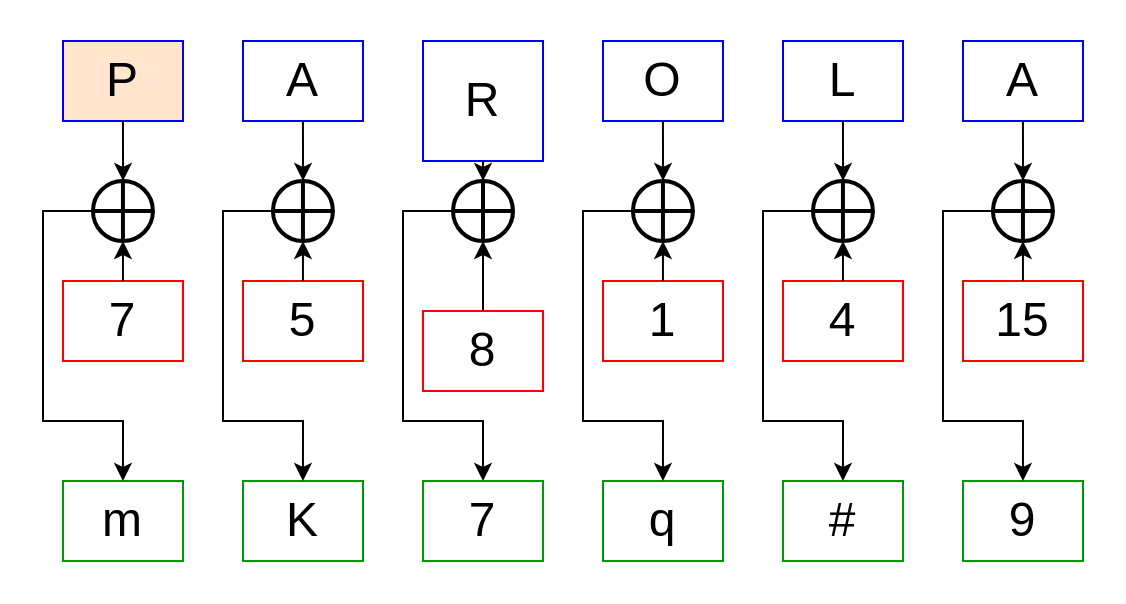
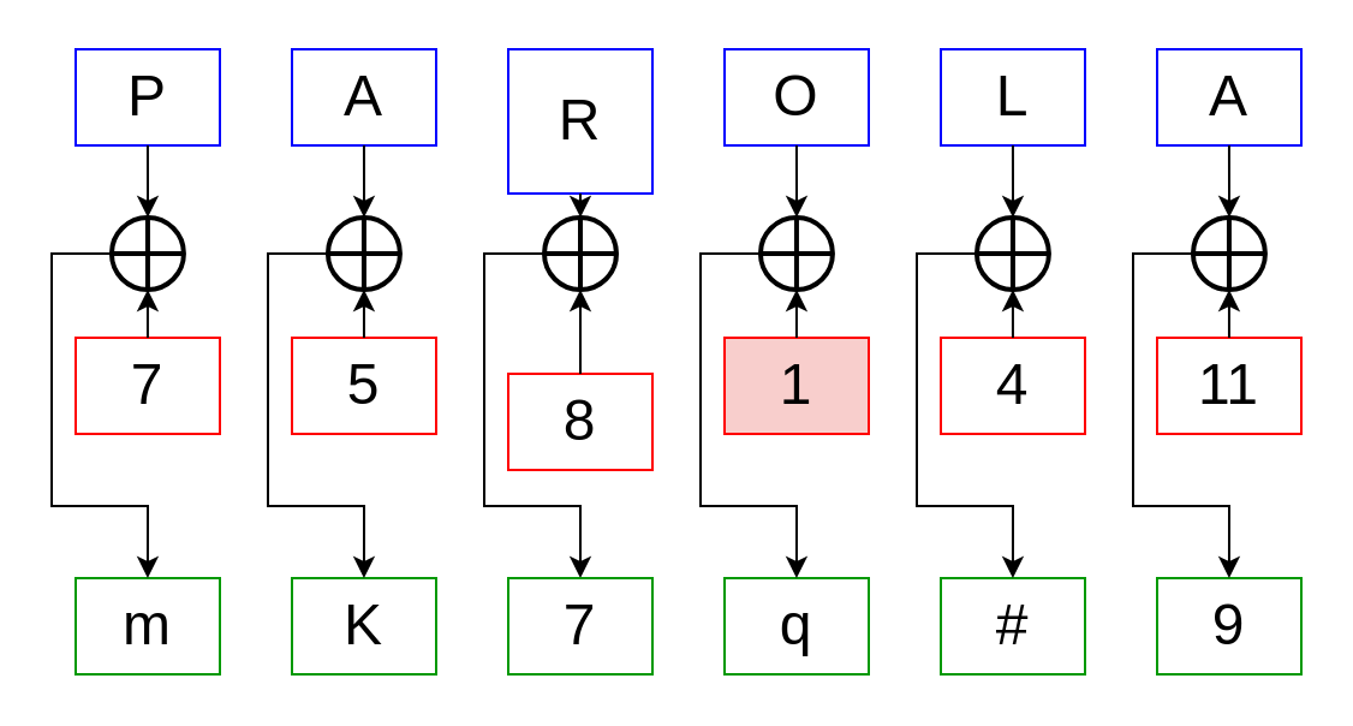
  <mxCell id="0" />
  <mxCell id="1" parent="0" />
  <mxCell id="2" value="&lt;font style=&quot;font-size: 24px;&quot;&gt;7&lt;/font&gt;" style="rounded=0;whiteSpace=wrap;html=1;strokeColor=light-dark(#FF0000,#FF0000);" vertex="1" parent="1"><mxGeometry x="31" y="140" width="60" height="40" as="geometry" /></mxCell>
  <mxCell id="3" value="&lt;font style=&quot;font-size: 24px;&quot;&gt;5&lt;/font&gt;" style="rounded=0;whiteSpace=wrap;html=1;strokeColor=light-dark(#FF0000,#FF0000);" vertex="1" parent="1"><mxGeometry x="121" y="140" width="60" height="40" as="geometry" /></mxCell>
  <mxCell id="4" value="&lt;span style=&quot;font-size: 24px;&quot;&gt;8&lt;/span&gt;" style="rounded=0;whiteSpace=wrap;html=1;strokeColor=light-dark(#FF0000,#FF0000);" vertex="1" parent="1"><mxGeometry x="211" y="155" width="60" height="40" as="geometry" /></mxCell>
- <mxCell id="5" value="&lt;font style=&quot;font-size: 24px;&quot;&gt;1&lt;/font&gt;" style="rounded=0;whiteSpace=wrap;html=1;strokeColor=light-dark(#FF0000,#FF0000);" vertex="1" parent="1"><mxGeometry x="301" y="140" width="60" height="40" as="geometry" /></mxCell>
+ <mxCell id="5" value="&lt;font style=&quot;font-size: 24px;&quot;&gt;1&lt;/font&gt;" style="rounded=0;whiteSpace=wrap;html=1;strokeColor=light-dark(#FF0000,#FF0000);fillColor=#f8cecc;" vertex="1" parent="1"><mxGeometry x="301" y="140" width="60" height="40" as="geometry" /></mxCell>
  <mxCell id="6" value="&lt;font style=&quot;font-size: 24px;&quot;&gt;4&lt;/font&gt;" style="rounded=0;whiteSpace=wrap;html=1;strokeColor=light-dark(#FF0000,#FF0000);" vertex="1" parent="1"><mxGeometry x="391" y="140" width="60" height="40" as="geometry" /></mxCell>
- <mxCell id="7" value="&lt;span style=&quot;font-size: 24px;&quot;&gt;15&lt;/span&gt;" style="rounded=0;whiteSpace=wrap;html=1;strokeColor=light-dark(#FF0000,#FF0000);" vertex="1" parent="1"><mxGeometry x="481" y="140" width="60" height="40" as="geometry" /></mxCell>
- <mxCell id="8" value="&lt;font style=&quot;font-size: 24px;&quot;&gt;P&lt;/font&gt;" style="rounded=0;whiteSpace=wrap;html=1;strokeColor=light-dark(#0000FF,#1E90FF);fillColor=#ffe6cc;" vertex="1" parent="1"><mxGeometry x="31" y="20" width="60" height="40" as="geometry" /></mxCell>
+ <mxCell id="7" value="&lt;span style=&quot;font-size: 24px;&quot;&gt;11&lt;/span&gt;" style="rounded=0;whiteSpace=wrap;html=1;strokeColor=light-dark(#FF0000,#FF0000);" vertex="1" parent="1"><mxGeometry x="481" y="140" width="60" height="40" as="geometry" /></mxCell>
+ <mxCell id="8" value="&lt;font style=&quot;font-size: 24px;&quot;&gt;P&lt;/font&gt;" style="rounded=0;whiteSpace=wrap;html=1;strokeColor=light-dark(#0000FF,#1E90FF);" vertex="1" parent="1"><mxGeometry x="31" y="20" width="60" height="40" as="geometry" /></mxCell>
  <mxCell id="9" value="&lt;font style=&quot;font-size: 24px;&quot;&gt;A&lt;/font&gt;" style="rounded=0;whiteSpace=wrap;html=1;strokeColor=light-dark(#0000FF,#1E90FF);" vertex="1" parent="1"><mxGeometry x="121" y="20" width="60" height="40" as="geometry" /></mxCell>
  <mxCell id="10" value="&lt;span style=&quot;font-size: 24px;&quot;&gt;R&lt;/span&gt;" style="rounded=0;whiteSpace=wrap;html=1;strokeColor=light-dark(#0000FF,#1E90FF);" vertex="1" parent="1"><mxGeometry x="211" y="20" width="60" height="60" as="geometry" /></mxCell>
  <mxCell id="11" value="&lt;font style=&quot;font-size: 24px;&quot;&gt;O&lt;/font&gt;" style="rounded=0;whiteSpace=wrap;html=1;strokeColor=light-dark(#0000FF,#1E90FF);" vertex="1" parent="1"><mxGeometry x="301" y="20" width="60" height="40" as="geometry" /></mxCell>
  <mxCell id="12" value="&lt;font style=&quot;font-size: 24px;&quot;&gt;L&lt;/font&gt;" style="rounded=0;whiteSpace=wrap;html=1;strokeColor=light-dark(#0000FF,#1E90FF);" vertex="1" parent="1"><mxGeometry x="391" y="20" width="60" height="40" as="geometry" /></mxCell>
  <mxCell id="13" value="&lt;span style=&quot;font-size: 24px;&quot;&gt;A&lt;/span&gt;" style="rounded=0;whiteSpace=wrap;html=1;strokeColor=light-dark(#0000FF,#1E90FF);" vertex="1" parent="1"><mxGeometry x="481" y="20" width="60" height="40" as="geometry" /></mxCell>
  <mxCell id="14" style="edgeStyle=orthogonalEdgeStyle;rounded=0;orthogonalLoop=1;jettySize=auto;html=1;entryX=0.5;entryY=0;entryDx=0;entryDy=0;exitX=0.145;exitY=0.855;exitDx=0;exitDy=0;exitPerimeter=0;" edge="1" parent="1" source="15" target="18"><mxGeometry relative="1" as="geometry"><mxPoint x="221" y="110" as="sourcePoint" /><Array as="points"><mxPoint x="201" y="105" /><mxPoint x="201" y="210" /><mxPoint x="241" y="210" /></Array></mxGeometry></mxCell>
  <mxCell id="15" value="" style="verticalLabelPosition=bottom;verticalAlign=top;html=1;shape=mxgraph.flowchart.or;rotation=45;strokeWidth=2;" vertex="1" parent="1"><mxGeometry x="226" y="90" width="30" height="30" as="geometry" /></mxCell>
  <mxCell id="16" value="&lt;font style=&quot;font-size: 24px;&quot;&gt;m&lt;/font&gt;" style="rounded=0;whiteSpace=wrap;html=1;strokeColor=light-dark(#009900,#009900);" vertex="1" parent="1"><mxGeometry x="31" y="240" width="60" height="40" as="geometry" /></mxCell>
  <mxCell id="17" value="&lt;font style=&quot;font-size: 24px;&quot;&gt;K&lt;/font&gt;" style="rounded=0;whiteSpace=wrap;html=1;strokeColor=light-dark(#009900,#009900);" vertex="1" parent="1"><mxGeometry x="121" y="240" width="60" height="40" as="geometry" /></mxCell>
  <mxCell id="18" value="&lt;span style=&quot;font-size: 24px;&quot;&gt;7&lt;/span&gt;" style="rounded=0;whiteSpace=wrap;html=1;strokeColor=light-dark(#009900,#009900);" vertex="1" parent="1"><mxGeometry x="211" y="240" width="60" height="40" as="geometry" /></mxCell>
  <mxCell id="19" value="&lt;font style=&quot;font-size: 24px;&quot;&gt;q&lt;/font&gt;" style="rounded=0;whiteSpace=wrap;html=1;strokeColor=light-dark(#009900,#009900);" vertex="1" parent="1"><mxGeometry x="301" y="240" width="60" height="40" as="geometry" /></mxCell>
  <mxCell id="20" value="&lt;font style=&quot;font-size: 24px;&quot;&gt;#&lt;/font&gt;" style="rounded=0;whiteSpace=wrap;html=1;strokeColor=light-dark(#009900,#009900);" vertex="1" parent="1"><mxGeometry x="391" y="240" width="60" height="40" as="geometry" /></mxCell>
  <mxCell id="21" value="&lt;span style=&quot;font-size: 24px;&quot;&gt;9&lt;/span&gt;" style="rounded=0;whiteSpace=wrap;html=1;strokeColor=light-dark(#009900,#009900);" vertex="1" parent="1"><mxGeometry x="481" y="240" width="60" height="40" as="geometry" /></mxCell>
  <mxCell id="22" style="edgeStyle=orthogonalEdgeStyle;rounded=0;orthogonalLoop=1;jettySize=auto;html=1;" edge="1" parent="1" source="4"><mxGeometry relative="1" as="geometry"><mxPoint x="241" y="120" as="targetPoint" /></mxGeometry></mxCell>
  <mxCell id="23" style="edgeStyle=orthogonalEdgeStyle;rounded=0;orthogonalLoop=1;jettySize=auto;html=1;entryX=0.145;entryY=0.145;entryDx=0;entryDy=0;entryPerimeter=0;" edge="1" parent="1" source="10" target="15"><mxGeometry relative="1" as="geometry"><Array as="points"><mxPoint x="241" y="80" /><mxPoint x="241" y="80" /></Array></mxGeometry></mxCell>
  <mxCell id="24" style="edgeStyle=orthogonalEdgeStyle;rounded=0;orthogonalLoop=1;jettySize=auto;html=1;entryX=0.5;entryY=0;entryDx=0;entryDy=0;exitX=0.145;exitY=0.855;exitDx=0;exitDy=0;exitPerimeter=0;" edge="1" parent="1" source="25"><mxGeometry relative="1" as="geometry"><mxPoint x="40.97" y="110" as="sourcePoint" /><mxPoint x="60.97" y="240" as="targetPoint" /><Array as="points"><mxPoint x="20.97" y="105" /><mxPoint x="20.97" y="210" /><mxPoint x="60.97" y="210" /></Array></mxGeometry></mxCell>
  <mxCell id="25" value="" style="verticalLabelPosition=bottom;verticalAlign=top;html=1;shape=mxgraph.flowchart.or;rotation=45;strokeWidth=2;" vertex="1" parent="1"><mxGeometry x="45.97" y="90" width="30" height="30" as="geometry" /></mxCell>
  <mxCell id="26" style="edgeStyle=orthogonalEdgeStyle;rounded=0;orthogonalLoop=1;jettySize=auto;html=1;" edge="1" parent="1"><mxGeometry relative="1" as="geometry"><mxPoint x="60.97" y="140" as="sourcePoint" /><mxPoint x="60.97" y="120" as="targetPoint" /></mxGeometry></mxCell>
  <mxCell id="27" style="edgeStyle=orthogonalEdgeStyle;rounded=0;orthogonalLoop=1;jettySize=auto;html=1;entryX=0.145;entryY=0.145;entryDx=0;entryDy=0;entryPerimeter=0;" edge="1" parent="1" target="25"><mxGeometry relative="1" as="geometry"><mxPoint x="60.97" y="60" as="sourcePoint" /><Array as="points"><mxPoint x="60.97" y="80" /><mxPoint x="60.97" y="80" /></Array></mxGeometry></mxCell>
  <mxCell id="28" style="edgeStyle=orthogonalEdgeStyle;rounded=0;orthogonalLoop=1;jettySize=auto;html=1;entryX=0.5;entryY=0;entryDx=0;entryDy=0;exitX=0.145;exitY=0.855;exitDx=0;exitDy=0;exitPerimeter=0;" edge="1" parent="1" source="29"><mxGeometry relative="1" as="geometry"><mxPoint x="130.97" y="110" as="sourcePoint" /><mxPoint x="150.97" y="240" as="targetPoint" /><Array as="points"><mxPoint x="110.97" y="105" /><mxPoint x="110.97" y="210" /><mxPoint x="150.97" y="210" /></Array></mxGeometry></mxCell>
  <mxCell id="29" value="" style="verticalLabelPosition=bottom;verticalAlign=top;html=1;shape=mxgraph.flowchart.or;rotation=45;strokeWidth=2;" vertex="1" parent="1"><mxGeometry x="135.97" y="90" width="30" height="30" as="geometry" /></mxCell>
  <mxCell id="30" style="edgeStyle=orthogonalEdgeStyle;rounded=0;orthogonalLoop=1;jettySize=auto;html=1;" edge="1" parent="1"><mxGeometry relative="1" as="geometry"><mxPoint x="150.97" y="140" as="sourcePoint" /><mxPoint x="150.97" y="120" as="targetPoint" /></mxGeometry></mxCell>
  <mxCell id="31" style="edgeStyle=orthogonalEdgeStyle;rounded=0;orthogonalLoop=1;jettySize=auto;html=1;entryX=0.145;entryY=0.145;entryDx=0;entryDy=0;entryPerimeter=0;" edge="1" parent="1" target="29"><mxGeometry relative="1" as="geometry"><mxPoint x="150.97" y="60" as="sourcePoint" /><Array as="points"><mxPoint x="150.97" y="80" /><mxPoint x="150.97" y="80" /></Array></mxGeometry></mxCell>
  <mxCell id="32" style="edgeStyle=orthogonalEdgeStyle;rounded=0;orthogonalLoop=1;jettySize=auto;html=1;entryX=0.5;entryY=0;entryDx=0;entryDy=0;exitX=0.145;exitY=0.855;exitDx=0;exitDy=0;exitPerimeter=0;" edge="1" parent="1" source="33"><mxGeometry relative="1" as="geometry"><mxPoint x="310.97" y="110" as="sourcePoint" /><mxPoint x="330.97" y="240" as="targetPoint" /><Array as="points"><mxPoint x="290.97" y="105" /><mxPoint x="290.97" y="210" /><mxPoint x="330.97" y="210" /></Array></mxGeometry></mxCell>
  <mxCell id="33" value="" style="verticalLabelPosition=bottom;verticalAlign=top;html=1;shape=mxgraph.flowchart.or;rotation=45;strokeWidth=2;" vertex="1" parent="1"><mxGeometry x="315.97" y="90" width="30" height="30" as="geometry" /></mxCell>
  <mxCell id="34" style="edgeStyle=orthogonalEdgeStyle;rounded=0;orthogonalLoop=1;jettySize=auto;html=1;" edge="1" parent="1"><mxGeometry relative="1" as="geometry"><mxPoint x="330.97" y="140" as="sourcePoint" /><mxPoint x="330.97" y="120" as="targetPoint" /></mxGeometry></mxCell>
  <mxCell id="35" style="edgeStyle=orthogonalEdgeStyle;rounded=0;orthogonalLoop=1;jettySize=auto;html=1;entryX=0.145;entryY=0.145;entryDx=0;entryDy=0;entryPerimeter=0;" edge="1" parent="1" target="33"><mxGeometry relative="1" as="geometry"><mxPoint x="330.97" y="60" as="sourcePoint" /><Array as="points"><mxPoint x="330.97" y="80" /><mxPoint x="330.97" y="80" /></Array></mxGeometry></mxCell>
  <mxCell id="36" style="edgeStyle=orthogonalEdgeStyle;rounded=0;orthogonalLoop=1;jettySize=auto;html=1;entryX=0.5;entryY=0;entryDx=0;entryDy=0;exitX=0.145;exitY=0.855;exitDx=0;exitDy=0;exitPerimeter=0;" edge="1" parent="1" source="37"><mxGeometry relative="1" as="geometry"><mxPoint x="400.97" y="110" as="sourcePoint" /><mxPoint x="420.97" y="240" as="targetPoint" /><Array as="points"><mxPoint x="380.97" y="105" /><mxPoint x="380.97" y="210" /><mxPoint x="420.97" y="210" /></Array></mxGeometry></mxCell>
  <mxCell id="37" value="" style="verticalLabelPosition=bottom;verticalAlign=top;html=1;shape=mxgraph.flowchart.or;rotation=45;strokeWidth=2;" vertex="1" parent="1"><mxGeometry x="405.97" y="90" width="30" height="30" as="geometry" /></mxCell>
  <mxCell id="38" style="edgeStyle=orthogonalEdgeStyle;rounded=0;orthogonalLoop=1;jettySize=auto;html=1;" edge="1" parent="1"><mxGeometry relative="1" as="geometry"><mxPoint x="420.97" y="140" as="sourcePoint" /><mxPoint x="420.97" y="120" as="targetPoint" /></mxGeometry></mxCell>
  <mxCell id="39" style="edgeStyle=orthogonalEdgeStyle;rounded=0;orthogonalLoop=1;jettySize=auto;html=1;entryX=0.145;entryY=0.145;entryDx=0;entryDy=0;entryPerimeter=0;" edge="1" parent="1" target="37"><mxGeometry relative="1" as="geometry"><mxPoint x="420.97" y="60" as="sourcePoint" /><Array as="points"><mxPoint x="420.97" y="80" /><mxPoint x="420.97" y="80" /></Array></mxGeometry></mxCell>
  <mxCell id="40" style="edgeStyle=orthogonalEdgeStyle;rounded=0;orthogonalLoop=1;jettySize=auto;html=1;entryX=0.5;entryY=0;entryDx=0;entryDy=0;exitX=0.145;exitY=0.855;exitDx=0;exitDy=0;exitPerimeter=0;" edge="1" parent="1" source="41"><mxGeometry relative="1" as="geometry"><mxPoint x="490.97" y="110" as="sourcePoint" /><mxPoint x="510.97" y="240" as="targetPoint" /><Array as="points"><mxPoint x="470.97" y="105" /><mxPoint x="470.97" y="210" /><mxPoint x="510.97" y="210" /></Array></mxGeometry></mxCell>
  <mxCell id="41" value="" style="verticalLabelPosition=bottom;verticalAlign=top;html=1;shape=mxgraph.flowchart.or;rotation=45;strokeWidth=2;" vertex="1" parent="1"><mxGeometry x="495.97" y="90" width="30" height="30" as="geometry" /></mxCell>
  <mxCell id="42" style="edgeStyle=orthogonalEdgeStyle;rounded=0;orthogonalLoop=1;jettySize=auto;html=1;" edge="1" parent="1"><mxGeometry relative="1" as="geometry"><mxPoint x="510.97" y="140" as="sourcePoint" /><mxPoint x="510.97" y="120" as="targetPoint" /></mxGeometry></mxCell>
  <mxCell id="43" style="edgeStyle=orthogonalEdgeStyle;rounded=0;orthogonalLoop=1;jettySize=auto;html=1;entryX=0.145;entryY=0.145;entryDx=0;entryDy=0;entryPerimeter=0;" edge="1" parent="1" target="41"><mxGeometry relative="1" as="geometry"><mxPoint x="510.97" y="60" as="sourcePoint" /><Array as="points"><mxPoint x="510.97" y="80" /><mxPoint x="510.97" y="80" /></Array></mxGeometry></mxCell>
